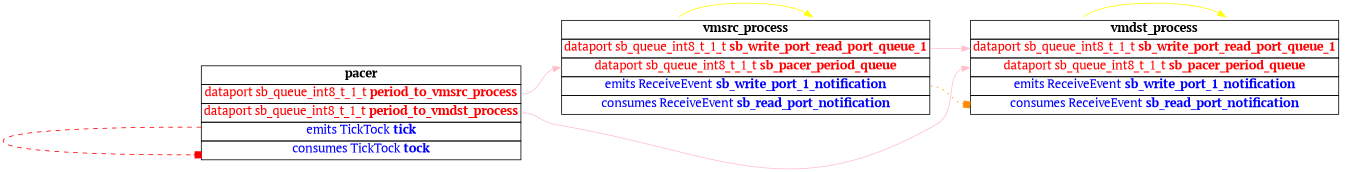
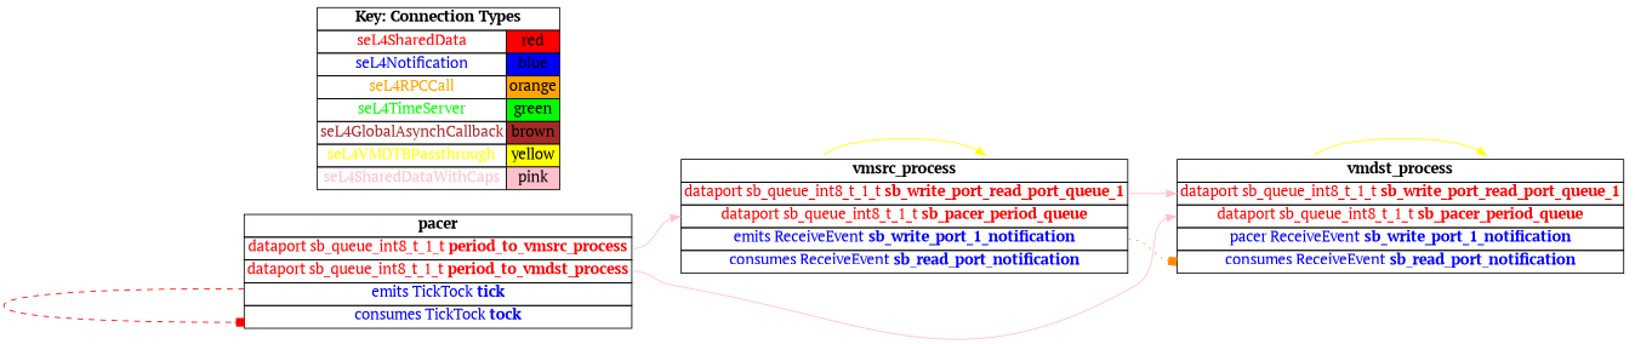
  digraph {
    fontname="PT Serif"
    rankdir=LR
    node [fontname="PT Serif" fontsize=16 shape=plaintext]
    edge [color=pink fontname="PT Serif" headport=dtb tailport=dtb_self]
    n1 [label=<     <TABLE BORDER="0" CELLBORDER="1" CELLSPACING="0">       <TR><TD><B>vmsrc_process</B></TD></TR>       <TR><TD PORT="sb_write_port_read_port_queue_1"><FONT COLOR="red">dataport sb_queue_int8_t_1_t <B>sb_write_port_read_port_queue_1</B></FONT></TD></TR>       <TR><TD PORT="sb_pacer_period_queue"><FONT COLOR="red">dataport sb_queue_int8_t_1_t <B>sb_pacer_period_queue</B></FONT></TD></TR>       <TR><TD PORT="sb_write_port_1_notification"><FONT COLOR="blue">emits ReceiveEvent <B>sb_write_port_1_notification</B></FONT></TD></TR>       <TR><TD PORT="sb_read_port_notification"><FONT COLOR="blue">consumes ReceiveEvent <B>sb_read_port_notification</B></FONT></TD></TR>"     </TABLE>   >]
-   n2 [label=<     <TABLE BORDER="0" CELLBORDER="1" CELLSPACING="0">       <TR><TD><B>vmdst_process</B></TD></TR>       <TR><TD PORT="sb_write_port_read_port_queue_1"><FONT COLOR="red">dataport sb_queue_int8_t_1_t <B>sb_write_port_read_port_queue_1</B></FONT></TD></TR>       <TR><TD PORT="sb_pacer_period_queue"><FONT COLOR="red">dataport sb_queue_int8_t_1_t <B>sb_pacer_period_queue</B></FONT></TD></TR>       <TR><TD PORT="sb_write_port_1_notification"><FONT COLOR="blue">emits ReceiveEvent <B>sb_write_port_1_notification</B></FONT></TD></TR>       <TR><TD PORT="sb_read_port_notification"><FONT COLOR="blue">consumes ReceiveEvent <B>sb_read_port_notification</B></FONT></TD></TR>"     </TABLE>   >]
+   n2 [label=<     <TABLE BORDER="0" CELLBORDER="1" CELLSPACING="0">       <TR><TD><B>vmdst_process</B></TD></TR>       <TR><TD PORT="sb_write_port_read_port_queue_1"><FONT COLOR="red">dataport sb_queue_int8_t_1_t <B>sb_write_port_read_port_queue_1</B></FONT></TD></TR>       <TR><TD PORT="sb_pacer_period_queue"><FONT COLOR="red">dataport sb_queue_int8_t_1_t <B>sb_pacer_period_queue</B></FONT></TD></TR>       <TR><TD PORT="sb_write_port_1_notification"><FONT COLOR="blue">pacer ReceiveEvent <B>sb_write_port_1_notification</B></FONT></TD></TR>       <TR><TD PORT="sb_read_port_notification"><FONT COLOR="blue">consumes ReceiveEvent <B>sb_read_port_notification</B></FONT></TD></TR>"     </TABLE>   >]
    n3 [label=<     <TABLE BORDER="0" CELLBORDER="1" CELLSPACING="0">       <TR><TD><B>pacer</B></TD></TR>       <TR><TD PORT="period_to_vmsrc_process"><FONT COLOR="red">dataport sb_queue_int8_t_1_t <B>period_to_vmsrc_process</B></FONT></TD></TR>       <TR><TD PORT="period_to_vmdst_process"><FONT COLOR="red">dataport sb_queue_int8_t_1_t <B>period_to_vmdst_process</B></FONT></TD></TR>       <TR><TD PORT="tick"><FONT COLOR="blue">emits TickTock <B>tick</B></FONT></TD></TR>       <TR><TD PORT="tock"><FONT COLOR="blue">consumes TickTock <B>tock</B></FONT></TD></TR>"     </TABLE>   >]
+   n4 [label=<    <TABLE BORDER="0" CELLBORDER="1" CELLSPACING="0">      <TR><TD COLSPAN="2"><B>Key: Connection Types</B></TD></TR>      <TR><TD><FONT COLOR="red">seL4SharedData</FONT></TD><TD BGCOLOR="red">red</TD></TR>      <TR><TD><FONT COLOR="blue">seL4Notification</FONT></TD><TD BGCOLOR="blue">blue</TD></TR>      <TR><TD><FONT COLOR="orange">seL4RPCCall</FONT></TD><TD BGCOLOR="orange">orange</TD></TR>      <TR><TD><FONT COLOR="green">seL4TimeServer</FONT></TD><TD BGCOLOR="green">green</TD></TR>      <TR><TD><FONT COLOR="brown">seL4GlobalAsynchCallback</FONT></TD><TD BGCOLOR="brown">brown</TD></TR>      <TR><TD><FONT COLOR="yellow">seL4VMDTBPassthrough</FONT></TD><TD BGCOLOR="yellow">yellow</TD></TR>      <TR><TD><FONT COLOR="pink">seL4SharedDataWithCaps</FONT></TD><TD BGCOLOR="pink">pink</TD></TR>    </TABLE>   >]
    n1 -> n1 [color=yellow]
    n1 -> n2 [arrowhead=box color=darkorange headport=sb_read_port_notification style=dotted tailport=sb_write_port_1_notification]
    n1 -> n2 [headport=sb_write_port_read_port_queue_1 tailport=sb_write_port_read_port_queue_1]
    n2 -> n2 [color=yellow]
    n3 -> n1 [headport=sb_pacer_period_queue tailport=period_to_vmsrc_process]
    n3 -> n2 [headport=sb_pacer_period_queue tailport=period_to_vmdst_process]
    n3 -> n3 [arrowhead=box color=red headport=tock style=dashed tailport=tick]
  }
